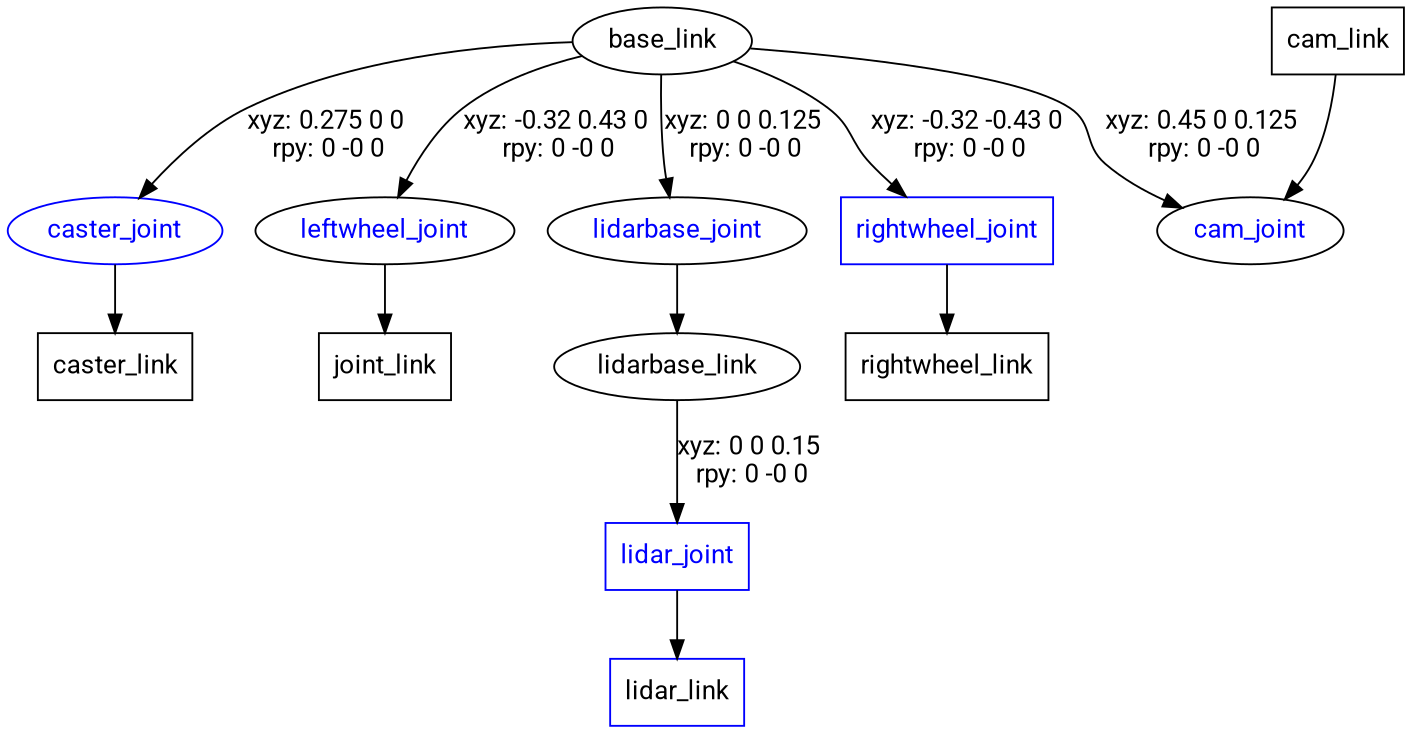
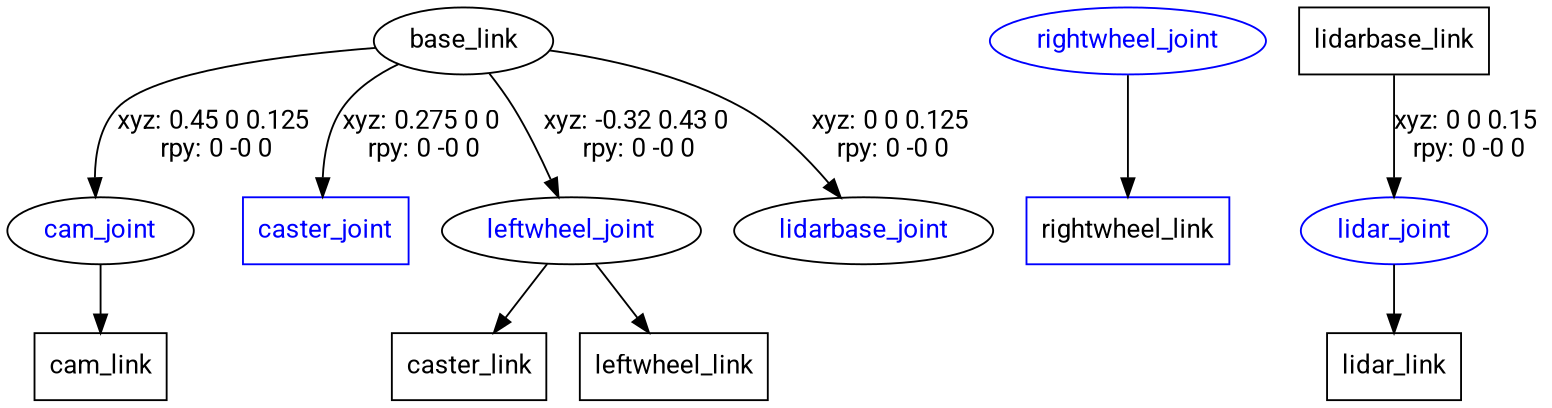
  digraph {
    fontname=Roboto
    node [fontname=Roboto shape=ellipse]
    edge [fontname=Roboto]
    n1 [label=base_link]
    cam_joint [color=black fontcolor=blue]
-   caster_joint [color=blue fontcolor=blue]
+   caster_joint [color=blue fontcolor=blue shape=box]
    leftwheel_joint [color=black fontcolor=blue]
    lidarbase_joint [color=black fontcolor=blue]
-   rightwheel_joint [color=blue fontcolor=blue shape=box]
+   rightwheel_joint [color=blue fontcolor=blue]
    n7 [label=cam_link shape=box]
    n8 [label=caster_link shape=box]
-   n9 [label=joint_link shape=box]
-   n10 [label=lidarbase_link]
-   n11 [label=rightwheel_link shape=box]
-   lidar_joint [color=blue fontcolor=blue shape=box]
-   n13 [label=lidar_link shape=box color=blue]
+   n9 [label=leftwheel_link shape=box]
+   n10 [label=lidarbase_link shape=box]
+   n11 [label=rightwheel_link shape=box color=blue]
+   lidar_joint [color=blue fontcolor=blue]
+   n13 [label=lidar_link shape=box]
    n1 -> cam_joint [label="xyz: 0.45 0 0.125 \nrpy: 0 -0 0"]
    n1 -> caster_joint [label="xyz: 0.275 0 0 \nrpy: 0 -0 0"]
    n1 -> leftwheel_joint [label="xyz: -0.32 0.43 0 \nrpy: 0 -0 0"]
    n1 -> lidarbase_joint [label="xyz: 0 0 0.125 \nrpy: 0 -0 0"]
-   n1 -> rightwheel_joint [label="xyz: -0.32 -0.43 0 \nrpy: 0 -0 0"]
-   n7 -> cam_joint
-   caster_joint -> n8
+   cam_joint -> n7
+   leftwheel_joint -> n8
    leftwheel_joint -> n9
-   lidarbase_joint -> n10
    rightwheel_joint -> n11
    n10 -> lidar_joint [label="xyz: 0 0 0.15 \nrpy: 0 -0 0"]
    lidar_joint -> n13
  }
